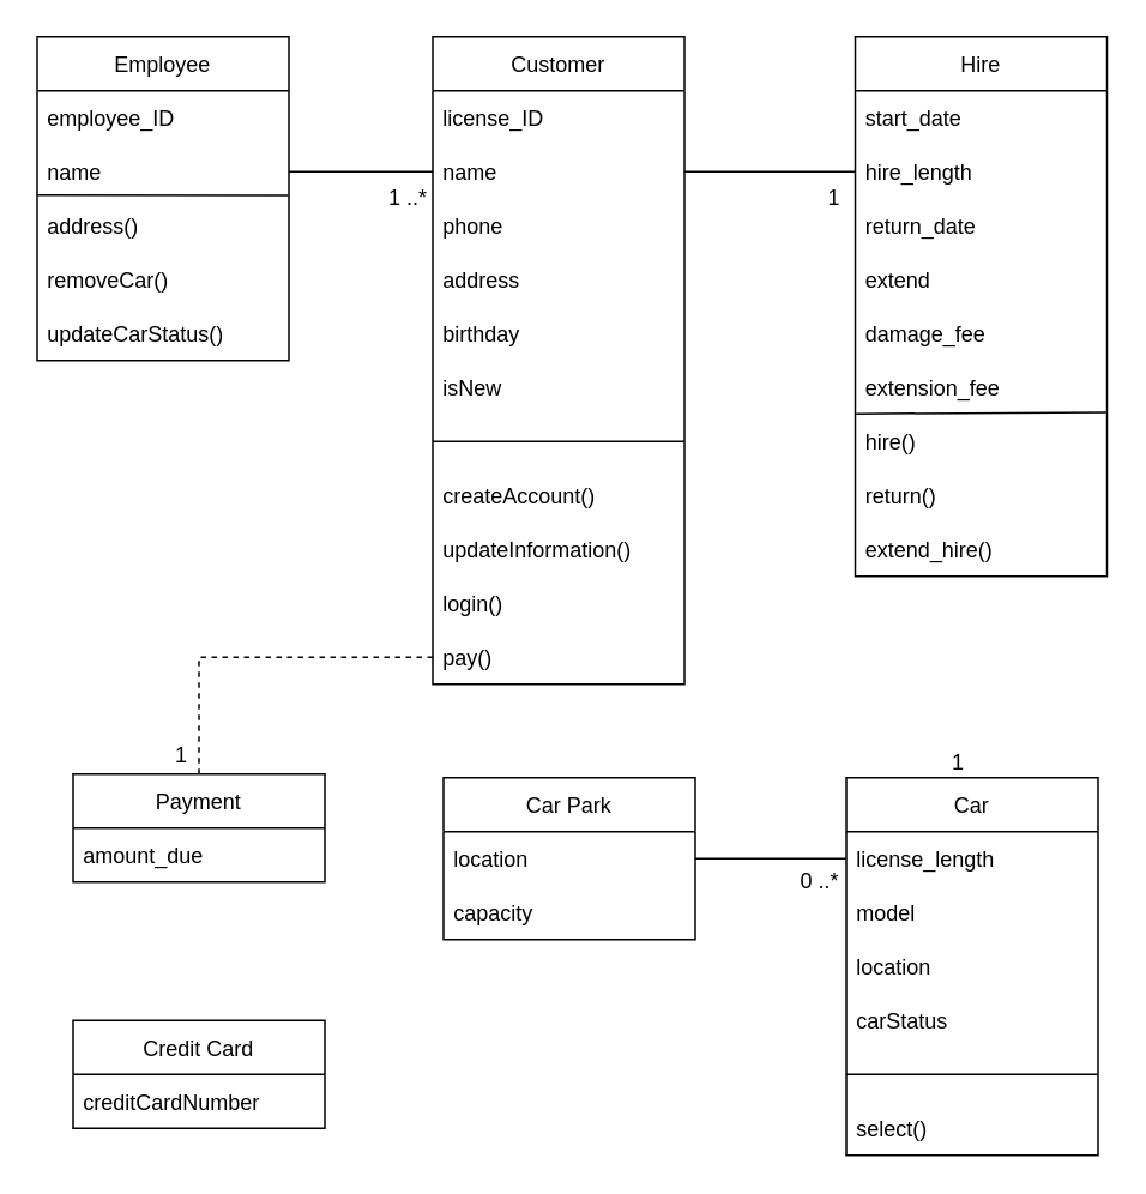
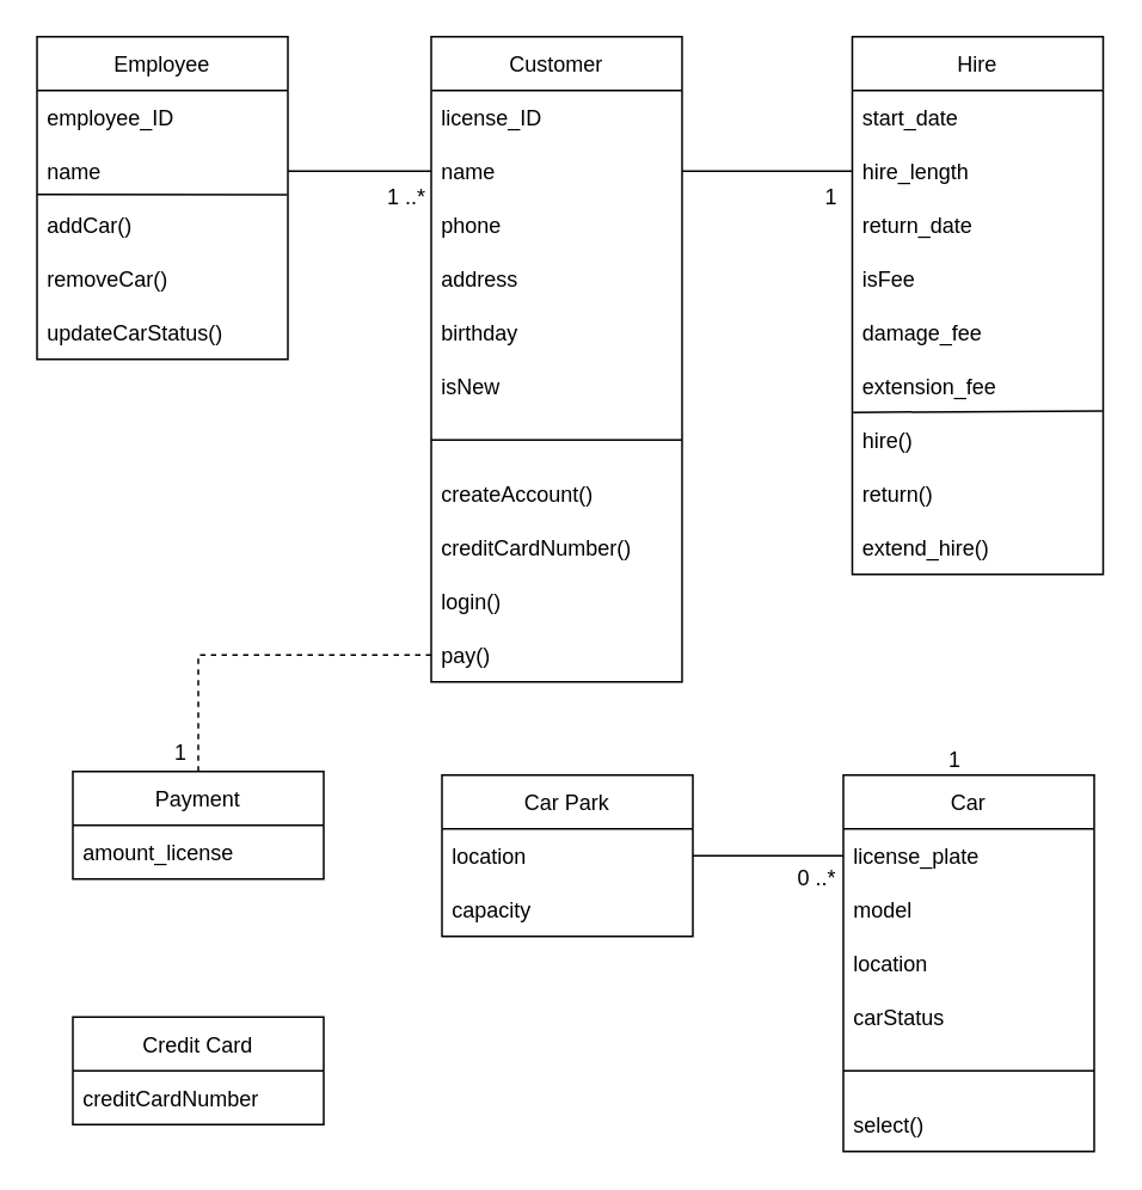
  <mxCell id="0" />
  <mxCell id="1" parent="0" />
  <mxCell id="2" value="Customer" style="swimlane;fontStyle=0;childLayout=stackLayout;horizontal=1;startSize=30;horizontalStack=0;resizeParent=1;resizeParentMax=0;resizeLast=0;collapsible=1;marginBottom=0;" parent="1" vertex="1"><mxGeometry x="240" y="20" width="140" height="360" as="geometry"><mxRectangle x="350" y="90" width="80" height="30" as="alternateBounds" /></mxGeometry></mxCell>
  <mxCell id="3" value="license_ID" style="text;strokeColor=none;fillColor=none;align=left;verticalAlign=middle;spacingLeft=4;spacingRight=4;overflow=hidden;points=[[0,0.5],[1,0.5]];portConstraint=eastwest;rotatable=0;" parent="2" vertex="1"><mxGeometry y="30" width="140" height="30" as="geometry" /></mxCell>
  <mxCell id="4" value="name" style="text;strokeColor=none;fillColor=none;align=left;verticalAlign=middle;spacingLeft=4;spacingRight=4;overflow=hidden;points=[[0,0.5],[1,0.5]];portConstraint=eastwest;rotatable=0;" parent="2" vertex="1"><mxGeometry y="60" width="140" height="30" as="geometry" /></mxCell>
  <mxCell id="5" value="phone    " style="text;strokeColor=none;fillColor=none;align=left;verticalAlign=middle;spacingLeft=4;spacingRight=4;overflow=hidden;points=[[0,0.5],[1,0.5]];portConstraint=eastwest;rotatable=0;" parent="2" vertex="1"><mxGeometry y="90" width="140" height="30" as="geometry" /></mxCell>
  <mxCell id="6" value="address" style="text;strokeColor=none;fillColor=none;align=left;verticalAlign=middle;spacingLeft=4;spacingRight=4;overflow=hidden;points=[[0,0.5],[1,0.5]];portConstraint=eastwest;rotatable=0;" parent="2" vertex="1"><mxGeometry y="120" width="140" height="30" as="geometry" /></mxCell>
  <mxCell id="7" value="birthday" style="text;strokeColor=none;fillColor=none;align=left;verticalAlign=middle;spacingLeft=4;spacingRight=4;overflow=hidden;points=[[0,0.5],[1,0.5]];portConstraint=eastwest;rotatable=0;" parent="2" vertex="1"><mxGeometry y="150" width="140" height="30" as="geometry" /></mxCell>
  <mxCell id="8" value="isNew" style="text;strokeColor=none;fillColor=none;align=left;verticalAlign=middle;spacingLeft=4;spacingRight=4;overflow=hidden;points=[[0,0.5],[1,0.5]];portConstraint=eastwest;rotatable=0;" vertex="1" parent="2"><mxGeometry y="180" width="140" height="30" as="geometry" /></mxCell>
  <mxCell id="9" value="" style="endArrow=none;html=1;rounded=0;entryX=1;entryY=0.5;entryDx=0;entryDy=0;exitX=0;exitY=0.5;exitDx=0;exitDy=0;" edge="1" parent="2" source="10" target="10"><mxGeometry width="50" height="50" relative="1" as="geometry"><mxPoint y="270" as="sourcePoint" /><mxPoint x="50" y="220" as="targetPoint" /></mxGeometry></mxCell>
  <mxCell id="10" style="text;strokeColor=none;fillColor=none;align=left;verticalAlign=middle;spacingLeft=4;spacingRight=4;overflow=hidden;points=[[0,0.5],[1,0.5]];portConstraint=eastwest;rotatable=0;" vertex="1" parent="2"><mxGeometry y="210" width="140" height="30" as="geometry" /></mxCell>
  <mxCell id="11" value="createAccount()" style="text;strokeColor=none;fillColor=none;align=left;verticalAlign=middle;spacingLeft=4;spacingRight=4;overflow=hidden;points=[[0,0.5],[1,0.5]];portConstraint=eastwest;rotatable=0;" parent="2" vertex="1"><mxGeometry y="240" width="140" height="30" as="geometry" /></mxCell>
- <mxCell id="12" value="updateInformation()" style="text;strokeColor=none;fillColor=none;align=left;verticalAlign=middle;spacingLeft=4;spacingRight=4;overflow=hidden;points=[[0,0.5],[1,0.5]];portConstraint=eastwest;rotatable=0;" parent="2" vertex="1"><mxGeometry y="270" width="140" height="30" as="geometry" /></mxCell>
+ <mxCell id="12" value="creditCardNumber()" style="text;strokeColor=none;fillColor=none;align=left;verticalAlign=middle;spacingLeft=4;spacingRight=4;overflow=hidden;points=[[0,0.5],[1,0.5]];portConstraint=eastwest;rotatable=0;" parent="2" vertex="1"><mxGeometry y="270" width="140" height="30" as="geometry" /></mxCell>
  <mxCell id="13" value="login()" style="text;strokeColor=none;fillColor=none;align=left;verticalAlign=middle;spacingLeft=4;spacingRight=4;overflow=hidden;points=[[0,0.5],[1,0.5]];portConstraint=eastwest;rotatable=0;" vertex="1" parent="2"><mxGeometry y="300" width="140" height="30" as="geometry" /></mxCell>
  <mxCell id="14" value="pay()" style="text;strokeColor=none;fillColor=none;align=left;verticalAlign=middle;spacingLeft=4;spacingRight=4;overflow=hidden;points=[[0,0.5],[1,0.5]];portConstraint=eastwest;rotatable=0;" vertex="1" parent="2"><mxGeometry y="330" width="140" height="30" as="geometry" /></mxCell>
  <mxCell id="15" value="Hire" style="swimlane;fontStyle=0;childLayout=stackLayout;horizontal=1;startSize=30;horizontalStack=0;resizeParent=1;resizeParentMax=0;resizeLast=0;collapsible=1;marginBottom=0;" parent="1" vertex="1"><mxGeometry x="475" y="20" width="140" height="300" as="geometry" /></mxCell>
  <mxCell id="16" value="start_date" style="text;strokeColor=none;fillColor=none;align=left;verticalAlign=middle;spacingLeft=4;spacingRight=4;overflow=hidden;points=[[0,0.5],[1,0.5]];portConstraint=eastwest;rotatable=0;" parent="15" vertex="1"><mxGeometry y="30" width="140" height="30" as="geometry" /></mxCell>
  <mxCell id="17" value="hire_length" style="text;strokeColor=none;fillColor=none;align=left;verticalAlign=middle;spacingLeft=4;spacingRight=4;overflow=hidden;points=[[0,0.5],[1,0.5]];portConstraint=eastwest;rotatable=0;" parent="15" vertex="1"><mxGeometry y="60" width="140" height="30" as="geometry" /></mxCell>
  <mxCell id="18" value="return_date" style="text;strokeColor=none;fillColor=none;align=left;verticalAlign=middle;spacingLeft=4;spacingRight=4;overflow=hidden;points=[[0,0.5],[1,0.5]];portConstraint=eastwest;rotatable=0;" parent="15" vertex="1"><mxGeometry y="90" width="140" height="30" as="geometry" /></mxCell>
- <mxCell id="19" value="extend" style="text;strokeColor=none;fillColor=none;align=left;verticalAlign=middle;spacingLeft=4;spacingRight=4;overflow=hidden;points=[[0,0.5],[1,0.5]];portConstraint=eastwest;rotatable=0;" parent="15" vertex="1"><mxGeometry y="120" width="140" height="30" as="geometry" /></mxCell>
+ <mxCell id="19" value="isFee" style="text;strokeColor=none;fillColor=none;align=left;verticalAlign=middle;spacingLeft=4;spacingRight=4;overflow=hidden;points=[[0,0.5],[1,0.5]];portConstraint=eastwest;rotatable=0;" parent="15" vertex="1"><mxGeometry y="120" width="140" height="30" as="geometry" /></mxCell>
  <mxCell id="20" value="damage_fee" style="text;strokeColor=none;fillColor=none;align=left;verticalAlign=middle;spacingLeft=4;spacingRight=4;overflow=hidden;points=[[0,0.5],[1,0.5]];portConstraint=eastwest;rotatable=0;" parent="15" vertex="1"><mxGeometry y="150" width="140" height="30" as="geometry" /></mxCell>
  <mxCell id="21" value="extension_fee" style="text;strokeColor=none;fillColor=none;align=left;verticalAlign=middle;spacingLeft=4;spacingRight=4;overflow=hidden;points=[[0,0.5],[1,0.5]];portConstraint=eastwest;rotatable=0;" parent="15" vertex="1"><mxGeometry y="180" width="140" height="30" as="geometry" /></mxCell>
  <mxCell id="22" value="hire()" style="text;strokeColor=none;fillColor=none;align=left;verticalAlign=middle;spacingLeft=4;spacingRight=4;overflow=hidden;points=[[0,0.5],[1,0.5]];portConstraint=eastwest;rotatable=0;" parent="15" vertex="1"><mxGeometry y="210" width="140" height="30" as="geometry" /></mxCell>
  <mxCell id="23" value="return()" style="text;strokeColor=none;fillColor=none;align=left;verticalAlign=middle;spacingLeft=4;spacingRight=4;overflow=hidden;points=[[0,0.5],[1,0.5]];portConstraint=eastwest;rotatable=0;" parent="15" vertex="1"><mxGeometry y="240" width="140" height="30" as="geometry" /></mxCell>
  <mxCell id="24" value="extend_hire()" style="text;strokeColor=none;fillColor=none;align=left;verticalAlign=middle;spacingLeft=4;spacingRight=4;overflow=hidden;points=[[0,0.5],[1,0.5]];portConstraint=eastwest;rotatable=0;" vertex="1" parent="15"><mxGeometry y="270" width="140" height="30" as="geometry" /></mxCell>
  <mxCell id="25" value="" style="endArrow=none;html=1;rounded=0;entryX=0.997;entryY=-0.04;entryDx=0;entryDy=0;entryPerimeter=0;exitX=0.003;exitY=-0.013;exitDx=0;exitDy=0;exitPerimeter=0;" parent="15" source="22" target="22" edge="1"><mxGeometry width="50" height="50" relative="1" as="geometry"><mxPoint x="-20" y="20" as="sourcePoint" /><mxPoint x="30" y="-30" as="targetPoint" /></mxGeometry></mxCell>
  <mxCell id="26" value="Car" style="swimlane;fontStyle=0;childLayout=stackLayout;horizontal=1;startSize=30;horizontalStack=0;resizeParent=1;resizeParentMax=0;resizeLast=0;collapsible=1;marginBottom=0;" parent="1" vertex="1"><mxGeometry x="470" y="432" width="140" height="210" as="geometry" /></mxCell>
- <mxCell id="27" value="license_length" style="text;strokeColor=none;fillColor=none;align=left;verticalAlign=middle;spacingLeft=4;spacingRight=4;overflow=hidden;points=[[0,0.5],[1,0.5]];portConstraint=eastwest;rotatable=0;" parent="26" vertex="1"><mxGeometry y="30" width="140" height="30" as="geometry" /></mxCell>
+ <mxCell id="27" value="license_plate" style="text;strokeColor=none;fillColor=none;align=left;verticalAlign=middle;spacingLeft=4;spacingRight=4;overflow=hidden;points=[[0,0.5],[1,0.5]];portConstraint=eastwest;rotatable=0;" parent="26" vertex="1"><mxGeometry y="30" width="140" height="30" as="geometry" /></mxCell>
  <mxCell id="28" value="model" style="text;strokeColor=none;fillColor=none;align=left;verticalAlign=middle;spacingLeft=4;spacingRight=4;overflow=hidden;points=[[0,0.5],[1,0.5]];portConstraint=eastwest;rotatable=0;" parent="26" vertex="1"><mxGeometry y="60" width="140" height="30" as="geometry" /></mxCell>
  <mxCell id="29" value="location" style="text;strokeColor=none;fillColor=none;align=left;verticalAlign=middle;spacingLeft=4;spacingRight=4;overflow=hidden;points=[[0,0.5],[1,0.5]];portConstraint=eastwest;rotatable=0;" parent="26" vertex="1"><mxGeometry y="90" width="140" height="30" as="geometry" /></mxCell>
  <mxCell id="30" value="carStatus" style="text;strokeColor=none;fillColor=none;align=left;verticalAlign=middle;spacingLeft=4;spacingRight=4;overflow=hidden;points=[[0,0.5],[1,0.5]];portConstraint=eastwest;rotatable=0;" vertex="1" parent="26"><mxGeometry y="120" width="140" height="30" as="geometry" /></mxCell>
  <mxCell id="31" style="text;strokeColor=none;fillColor=none;align=left;verticalAlign=middle;spacingLeft=4;spacingRight=4;overflow=hidden;points=[[0,0.5],[1,0.5]];portConstraint=eastwest;rotatable=0;" vertex="1" parent="26"><mxGeometry y="150" width="140" height="30" as="geometry" /></mxCell>
  <mxCell id="32" value="select()" style="text;strokeColor=none;fillColor=none;align=left;verticalAlign=middle;spacingLeft=4;spacingRight=4;overflow=hidden;points=[[0,0.5],[1,0.5]];portConstraint=eastwest;rotatable=0;" parent="26" vertex="1"><mxGeometry y="180" width="140" height="30" as="geometry" /></mxCell>
  <mxCell id="33" value="" style="endArrow=none;html=1;rounded=0;exitX=0;exitY=0.5;exitDx=0;exitDy=0;entryX=1;entryY=0.5;entryDx=0;entryDy=0;" parent="26" target="31" edge="1" source="31"><mxGeometry width="50" height="50" relative="1" as="geometry"><mxPoint y="120" as="sourcePoint" /><mxPoint x="130" y="168" as="targetPoint" /></mxGeometry></mxCell>
  <mxCell id="34" style="edgeStyle=orthogonalEdgeStyle;rounded=0;orthogonalLoop=1;jettySize=auto;html=1;exitX=0.5;exitY=0;exitDx=0;exitDy=0;entryX=0;entryY=0.5;entryDx=0;entryDy=0;endArrow=none;endFill=0;dashed=1;" edge="1" parent="1" source="35" target="14"><mxGeometry relative="1" as="geometry" /></mxCell>
  <mxCell id="35" value="Payment" style="swimlane;fontStyle=0;childLayout=stackLayout;horizontal=1;startSize=30;horizontalStack=0;resizeParent=1;resizeParentMax=0;resizeLast=0;collapsible=1;marginBottom=0;" parent="1" vertex="1"><mxGeometry x="40" y="430" width="140" height="60" as="geometry" /></mxCell>
- <mxCell id="36" value="amount_due" style="text;strokeColor=none;fillColor=none;align=left;verticalAlign=middle;spacingLeft=4;spacingRight=4;overflow=hidden;points=[[0,0.5],[1,0.5]];portConstraint=eastwest;rotatable=0;" parent="35" vertex="1"><mxGeometry y="30" width="140" height="30" as="geometry" /></mxCell>
+ <mxCell id="36" value="amount_license" style="text;strokeColor=none;fillColor=none;align=left;verticalAlign=middle;spacingLeft=4;spacingRight=4;overflow=hidden;points=[[0,0.5],[1,0.5]];portConstraint=eastwest;rotatable=0;" parent="35" vertex="1"><mxGeometry y="30" width="140" height="30" as="geometry" /></mxCell>
  <mxCell id="37" value="Car Park" style="swimlane;fontStyle=0;childLayout=stackLayout;horizontal=1;startSize=30;horizontalStack=0;resizeParent=1;resizeParentMax=0;resizeLast=0;collapsible=1;marginBottom=0;" parent="1" vertex="1"><mxGeometry x="246" y="432" width="140" height="90" as="geometry" /></mxCell>
  <mxCell id="38" value="location" style="text;strokeColor=none;fillColor=none;align=left;verticalAlign=middle;spacingLeft=4;spacingRight=4;overflow=hidden;points=[[0,0.5],[1,0.5]];portConstraint=eastwest;rotatable=0;" parent="37" vertex="1"><mxGeometry y="30" width="140" height="30" as="geometry" /></mxCell>
  <mxCell id="39" value="capacity" style="text;strokeColor=none;fillColor=none;align=left;verticalAlign=middle;spacingLeft=4;spacingRight=4;overflow=hidden;points=[[0,0.5],[1,0.5]];portConstraint=eastwest;rotatable=0;" parent="37" vertex="1"><mxGeometry y="60" width="140" height="30" as="geometry" /></mxCell>
  <mxCell id="40" value="Employee" style="swimlane;fontStyle=0;childLayout=stackLayout;horizontal=1;startSize=30;horizontalStack=0;resizeParent=1;resizeParentMax=0;resizeLast=0;collapsible=1;marginBottom=0;" parent="1" vertex="1"><mxGeometry x="20" y="20" width="140" height="180" as="geometry" /></mxCell>
  <mxCell id="41" value="employee_ID" style="text;strokeColor=none;fillColor=none;align=left;verticalAlign=middle;spacingLeft=4;spacingRight=4;overflow=hidden;points=[[0,0.5],[1,0.5]];portConstraint=eastwest;rotatable=0;" parent="40" vertex="1"><mxGeometry y="30" width="140" height="30" as="geometry" /></mxCell>
  <mxCell id="42" value="name" style="text;strokeColor=none;fillColor=none;align=left;verticalAlign=middle;spacingLeft=4;spacingRight=4;overflow=hidden;points=[[0,0.5],[1,0.5]];portConstraint=eastwest;rotatable=0;" parent="40" vertex="1"><mxGeometry y="60" width="140" height="30" as="geometry" /></mxCell>
- <mxCell id="43" value="address()" style="text;strokeColor=none;fillColor=none;align=left;verticalAlign=middle;spacingLeft=4;spacingRight=4;overflow=hidden;points=[[0,0.5],[1,0.5]];portConstraint=eastwest;rotatable=0;" parent="40" vertex="1"><mxGeometry y="90" width="140" height="30" as="geometry" /></mxCell>
+ <mxCell id="43" value="addCar()" style="text;strokeColor=none;fillColor=none;align=left;verticalAlign=middle;spacingLeft=4;spacingRight=4;overflow=hidden;points=[[0,0.5],[1,0.5]];portConstraint=eastwest;rotatable=0;" parent="40" vertex="1"><mxGeometry y="90" width="140" height="30" as="geometry" /></mxCell>
  <mxCell id="44" value="removeCar()" style="text;strokeColor=none;fillColor=none;align=left;verticalAlign=middle;spacingLeft=4;spacingRight=4;overflow=hidden;points=[[0,0.5],[1,0.5]];portConstraint=eastwest;rotatable=0;" parent="40" vertex="1"><mxGeometry y="120" width="140" height="30" as="geometry" /></mxCell>
  <mxCell id="45" value="updateCarStatus()" style="text;strokeColor=none;fillColor=none;align=left;verticalAlign=middle;spacingLeft=4;spacingRight=4;overflow=hidden;points=[[0,0.5],[1,0.5]];portConstraint=eastwest;rotatable=0;" vertex="1" parent="40"><mxGeometry y="150" width="140" height="30" as="geometry" /></mxCell>
  <mxCell id="46" value="" style="endArrow=none;html=1;rounded=0;entryX=0.997;entryY=-0.06;entryDx=0;entryDy=0;entryPerimeter=0;" parent="40" target="43" edge="1"><mxGeometry width="50" height="50" relative="1" as="geometry"><mxPoint y="88" as="sourcePoint" /><mxPoint x="-210" y="135" as="targetPoint" /></mxGeometry></mxCell>
  <mxCell id="47" style="edgeStyle=orthogonalEdgeStyle;rounded=0;orthogonalLoop=1;jettySize=auto;html=1;exitX=1;exitY=0.5;exitDx=0;exitDy=0;entryX=0;entryY=0.5;entryDx=0;entryDy=0;endArrow=none;endFill=0;" edge="1" parent="1" source="42" target="4"><mxGeometry relative="1" as="geometry" /></mxCell>
  <mxCell id="48" value="1 ..*" style="text;html=1;align=center;verticalAlign=middle;resizable=0;points=[];autosize=1;strokeColor=none;fillColor=none;" vertex="1" parent="1"><mxGeometry x="206" y="100" width="40" height="20" as="geometry" /></mxCell>
  <mxCell id="49" value="1" style="text;html=1;align=center;verticalAlign=middle;resizable=0;points=[];autosize=1;strokeColor=none;fillColor=none;" vertex="1" parent="1"><mxGeometry x="453" y="100" width="20" height="20" as="geometry" /></mxCell>
  <mxCell id="50" style="edgeStyle=orthogonalEdgeStyle;rounded=0;orthogonalLoop=1;jettySize=auto;html=1;exitX=1;exitY=0.5;exitDx=0;exitDy=0;entryX=0;entryY=0.5;entryDx=0;entryDy=0;endArrow=none;endFill=0;" edge="1" parent="1" source="4" target="17"><mxGeometry relative="1" as="geometry" /></mxCell>
  <mxCell id="51" value="1" style="text;html=1;align=center;verticalAlign=middle;resizable=0;points=[];autosize=1;strokeColor=none;fillColor=none;" vertex="1" parent="1"><mxGeometry x="90" y="410" width="20" height="20" as="geometry" /></mxCell>
  <mxCell id="52" value="0 ..*" style="text;html=1;align=center;verticalAlign=middle;resizable=0;points=[];autosize=1;strokeColor=none;fillColor=none;" vertex="1" parent="1"><mxGeometry x="435" y="480" width="40" height="20" as="geometry" /></mxCell>
  <mxCell id="53" style="edgeStyle=orthogonalEdgeStyle;rounded=0;orthogonalLoop=1;jettySize=auto;html=1;exitX=1;exitY=0.5;exitDx=0;exitDy=0;entryX=0;entryY=0.5;entryDx=0;entryDy=0;endArrow=none;endFill=0;" edge="1" parent="1" source="38" target="27"><mxGeometry relative="1" as="geometry" /></mxCell>
  <mxCell id="54" value="1" style="text;html=1;align=center;verticalAlign=middle;resizable=0;points=[];autosize=1;strokeColor=none;fillColor=none;" vertex="1" parent="1"><mxGeometry x="522" y="414" width="20" height="20" as="geometry" /></mxCell>
  <mxCell id="55" value="Credit Card" style="swimlane;fontStyle=0;childLayout=stackLayout;horizontal=1;startSize=30;horizontalStack=0;resizeParent=1;resizeParentMax=0;resizeLast=0;collapsible=1;marginBottom=0;" vertex="1" parent="1"><mxGeometry x="40" y="567" width="140" height="60" as="geometry" /></mxCell>
  <mxCell id="56" value="creditCardNumber" style="text;strokeColor=none;fillColor=none;align=left;verticalAlign=middle;spacingLeft=4;spacingRight=4;overflow=hidden;points=[[0,0.5],[1,0.5]];portConstraint=eastwest;rotatable=0;" vertex="1" parent="55"><mxGeometry y="30" width="140" height="30" as="geometry" /></mxCell>
